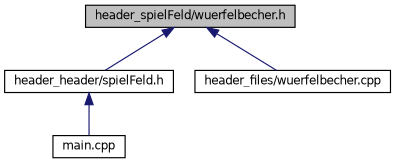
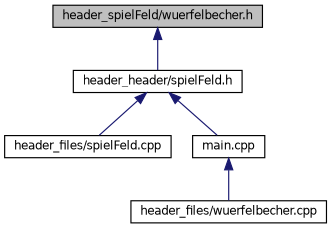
  digraph {
    node [color=black fillcolor=white fontname=Helvetica fontsize=10 shape=record style=filled]
    edge [color=midnightblue dir=back fontname=Helvetica fontsize=10 labelfontname=Helvetica labelfontsize=10 style=solid]
    n1 [fillcolor=grey75 fontcolor=black height=0.2 label="header_spielFeld/wuerfelbecher.h" width=0.4]
    n2 [height=0.2 label="header_header/spielFeld.h" width=0.4]
    n3 [height=0.2 label="header_files/wuerfelbecher.cpp" width=0.4]
+   n4 [height=0.2 label="header_files/spielFeld.cpp" width=0.4]
    n5 [height=0.2 label="main.cpp" width=0.4]
    n1 -> n2
-   n1 -> n3
+   n5 -> n3
+   n2 -> n4
    n2 -> n5
  }
